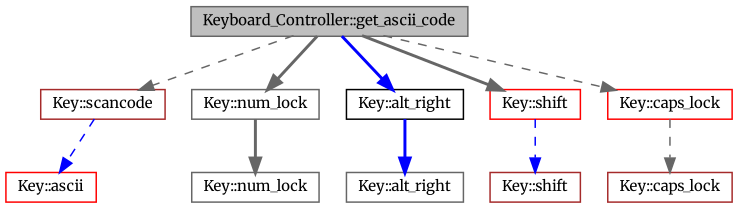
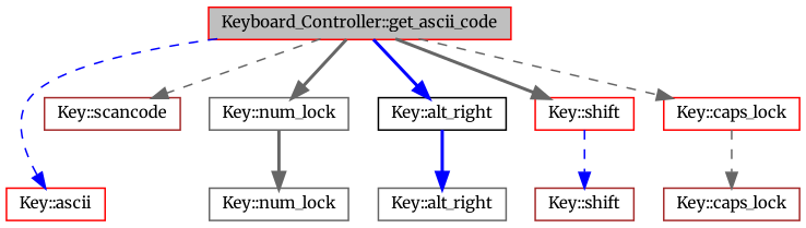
  digraph {
    fontname=Merriweather
    rankdir=TB
    node [color=gray40 fontname=Merriweather fontsize=10 shape=record]
    edge [color=gray40 fontname=Merriweather fontsize=10 labelfontname=Helvetica labelfontsize=10 style=dashed]
-   n1 [fillcolor=grey75 fontcolor=black height=0.2 label="Keyboard_Controller::get_ascii_code" style=filled width=0.4]
+   n1 [color=red fillcolor=grey75 fontcolor=black height=0.2 label="Keyboard_Controller::get_ascii_code" style=filled width=0.4]
    n2 [color=red height=0.2 label="Key::ascii" width=0.4]
    n3 [color=brown height=0.2 label="Key::scancode" width=0.4]
    n4 [height=0.2 label="Key::num_lock" width=0.4]
    n5 [color=black height=0.2 label="Key::alt_right" width=0.4]
    n6 [color=red height=0.2 label="Key::shift" width=0.4]
    n7 [color=red height=0.2 label="Key::caps_lock" width=0.4]
    n8 [height=0.2 label="Key::num_lock" width=0.4]
    n9 [height=0.2 label="Key::alt_right" width=0.4]
    n10 [color=brown height=0.2 label="Key::shift" width=0.4]
    n11 [color=brown height=0.2 label="Key::caps_lock" width=0.4]
-   n3 -> n2 [color=blue]
+   n1 -> n2 [color=blue]
    n1 -> n3
    n1 -> n4 [style=bold]
    n1 -> n5 [color=blue style=bold]
    n1 -> n6 [style=bold]
    n1 -> n7
    n4 -> n8 [style=bold]
    n5 -> n9 [color=blue style=bold]
    n6 -> n10 [color=blue]
    n7 -> n11
  }
